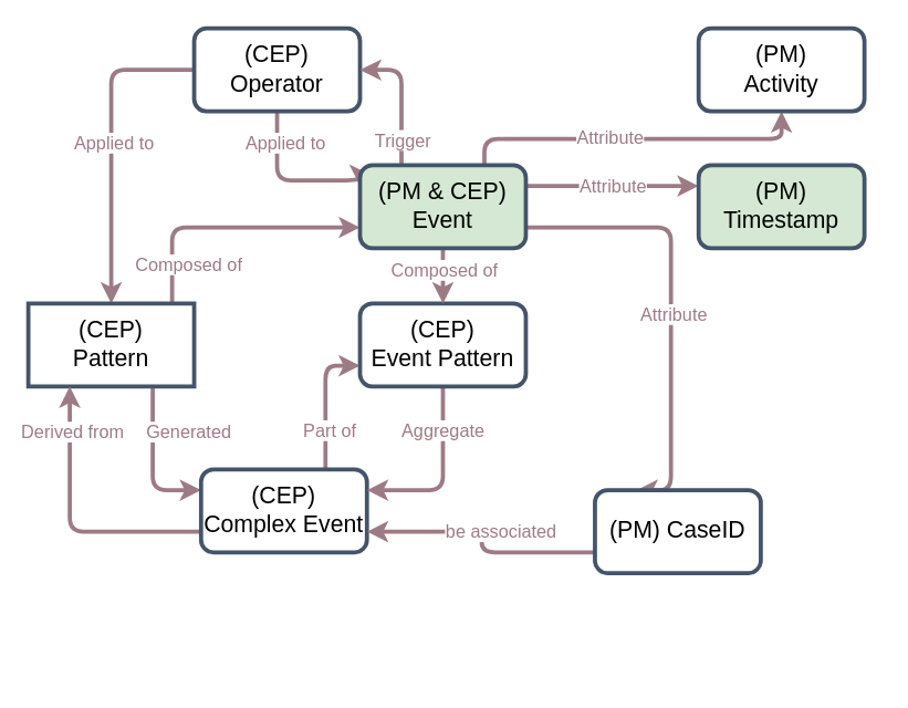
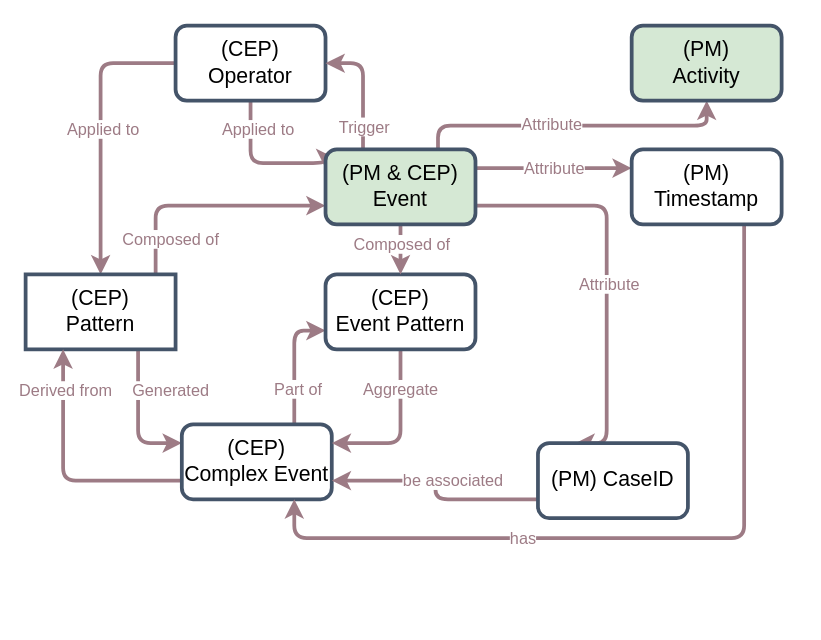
  <mxCell id="0" />
  <mxCell id="1" parent="0" />
  <mxCell id="2" style="edgeStyle=elbowEdgeStyle;html=1;exitX=0;exitY=0.5;exitDx=0;exitDy=0;entryX=0.5;entryY=0;entryDx=0;entryDy=0;jumpStyle=none;elbow=vertical;strokeColor=#9D7B85;strokeWidth=3;" edge="1" parent="1" source="6" target="11"><mxGeometry relative="1" as="geometry"><Array as="points"><mxPoint x="115" y="50" /><mxPoint x="105" y="35" /><mxPoint x="80" y="50" /><mxPoint x="65" y="110" /><mxPoint x="55" y="170" /><mxPoint x="115" y="50" /></Array></mxGeometry></mxCell>
  <mxCell id="3" value="Applied to" style="edgeLabel;html=1;align=center;verticalAlign=middle;resizable=0;points=[];fontColor=#9D7B85;fontSize=13;" vertex="1" connectable="0" parent="2"><mxGeometry x="-0.015" y="1" relative="1" as="geometry"><mxPoint as="offset" /></mxGeometry></mxCell>
  <mxCell id="4" style="edgeStyle=elbowEdgeStyle;jumpStyle=none;elbow=vertical;html=1;exitX=0.5;exitY=1;exitDx=0;exitDy=0;strokeColor=#9D7B85;strokeWidth=3;entryX=0;entryY=0.25;entryDx=0;entryDy=0;" edge="1" parent="1" source="6" target="29"><mxGeometry relative="1" as="geometry"><mxPoint x="175" y="80" as="sourcePoint" /><mxPoint x="215" y="140" as="targetPoint" /><Array as="points"><mxPoint x="225" y="130" /><mxPoint x="160" y="145" /><mxPoint x="120" y="100" /><mxPoint x="180" y="145" /></Array></mxGeometry></mxCell>
  <mxCell id="5" value="Applied to" style="edgeLabel;html=1;align=center;verticalAlign=middle;resizable=0;points=[];fontColor=#9D7B85;fontSize=13;" vertex="1" connectable="0" parent="4"><mxGeometry x="0.3" y="4" relative="1" as="geometry"><mxPoint x="-19" y="-24" as="offset" /></mxGeometry></mxCell>
  <mxCell id="6" value="(CEP) Operator" style="rounded=1;whiteSpace=wrap;html=1;strokeColor=#445469;strokeWidth=3;fontSize=17;" parent="1" vertex="1"><mxGeometry x="140" y="20" width="120" height="60" as="geometry" /></mxCell>
  <mxCell id="7" style="edgeStyle=elbowEdgeStyle;jumpStyle=none;elbow=vertical;html=1;exitX=0.867;exitY=0.017;exitDx=0;exitDy=0;entryX=0;entryY=0.75;entryDx=0;entryDy=0;exitPerimeter=0;strokeColor=#9D7B85;strokeWidth=3;" edge="1" parent="1" source="11" target="29"><mxGeometry relative="1" as="geometry"><Array as="points"><mxPoint x="215" y="164" /><mxPoint x="195" y="170" /><mxPoint x="165" y="180" /></Array></mxGeometry></mxCell>
  <mxCell id="8" value="Composed of" style="edgeLabel;html=1;align=center;verticalAlign=middle;resizable=0;points=[];fontColor=#9D7B85;fontSize=13;" vertex="1" connectable="0" parent="7"><mxGeometry x="-0.497" y="-1" relative="1" as="geometry"><mxPoint x="10" y="18" as="offset" /></mxGeometry></mxCell>
  <mxCell id="9" style="edgeStyle=orthogonalEdgeStyle;jumpStyle=none;html=1;exitX=0.75;exitY=1;exitDx=0;exitDy=0;entryX=0;entryY=0.25;entryDx=0;entryDy=0;strokeColor=#9D7B85;strokeWidth=3;fontSize=13;fontColor=#9D7B85;elbow=vertical;" edge="1" parent="1" source="11" target="16"><mxGeometry relative="1" as="geometry" /></mxCell>
  <mxCell id="10" value="Generated" style="edgeLabel;html=1;align=center;verticalAlign=middle;resizable=0;points=[];fontSize=13;fontColor=#9D7B85;" vertex="1" connectable="0" parent="9"><mxGeometry x="-0.618" y="2" relative="1" as="geometry"><mxPoint x="23" y="11" as="offset" /></mxGeometry></mxCell>
  <mxCell id="11" value="(CEP) &lt;br&gt;Pattern" style="whiteSpace=wrap;html=1;strokeColor=#445469;strokeWidth=3;fontSize=17;rounded=0;" parent="1" vertex="1"><mxGeometry x="20" y="219" width="120" height="60" as="geometry" /></mxCell>
  <mxCell id="12" style="edgeStyle=elbowEdgeStyle;jumpStyle=none;elbow=vertical;html=1;exitX=0;exitY=0.75;exitDx=0;exitDy=0;entryX=0.25;entryY=1;entryDx=0;entryDy=0;strokeColor=#9D7B85;strokeWidth=3;" edge="1" parent="1" source="16" target="11"><mxGeometry relative="1" as="geometry"><Array as="points"><mxPoint x="95" y="384" /><mxPoint x="135" y="415" /><mxPoint x="145" y="410" /><mxPoint x="55" y="400" /><mxPoint x="55" y="400" /><mxPoint x="85" y="400" /></Array></mxGeometry></mxCell>
  <mxCell id="13" value="Derived from" style="edgeLabel;html=1;align=center;verticalAlign=middle;resizable=0;points=[];fontColor=#9D7B85;fontSize=13;" vertex="1" connectable="0" parent="12"><mxGeometry x="0.44" y="2" relative="1" as="geometry"><mxPoint x="3" y="-24" as="offset" /></mxGeometry></mxCell>
  <mxCell id="14" style="edgeStyle=elbowEdgeStyle;jumpStyle=none;html=1;exitX=0.75;exitY=0;exitDx=0;exitDy=0;entryX=0;entryY=0.75;entryDx=0;entryDy=0;strokeColor=#9D7B85;strokeWidth=3;" edge="1" parent="1" source="16" target="19"><mxGeometry relative="1" as="geometry"><Array as="points"><mxPoint x="235" y="330" /></Array></mxGeometry></mxCell>
  <mxCell id="15" value="Part of" style="edgeLabel;html=1;align=center;verticalAlign=middle;resizable=0;points=[];fontColor=#9D7B85;fontSize=13;" vertex="1" connectable="0" parent="14"><mxGeometry x="-0.28" y="-2" relative="1" as="geometry"><mxPoint y="7" as="offset" /></mxGeometry></mxCell>
  <mxCell id="16" value="(CEP) Complex Event" style="rounded=1;whiteSpace=wrap;html=1;strokeColor=#445469;strokeWidth=3;fontSize=17;" parent="1" vertex="1"><mxGeometry x="145" y="339" width="120" height="60" as="geometry" /></mxCell>
  <mxCell id="17" style="edgeStyle=elbowEdgeStyle;jumpStyle=none;html=1;exitX=0.5;exitY=1;exitDx=0;exitDy=0;entryX=1;entryY=0.25;entryDx=0;entryDy=0;strokeColor=#9D7B85;strokeWidth=3;" edge="1" parent="1" source="19" target="16"><mxGeometry relative="1" as="geometry"><Array as="points"><mxPoint x="320" y="350" /></Array></mxGeometry></mxCell>
  <mxCell id="18" value="Aggregate" style="edgeLabel;html=1;align=center;verticalAlign=middle;resizable=0;points=[];fontColor=#9D7B85;fontSize=13;" vertex="1" connectable="0" parent="17"><mxGeometry x="-0.523" y="-1" relative="1" as="geometry"><mxPoint as="offset" /></mxGeometry></mxCell>
  <mxCell id="19" value="(CEP) &lt;br&gt;Event Pattern" style="rounded=1;whiteSpace=wrap;html=1;strokeColor=#445469;strokeWidth=3;fontSize=17;" parent="1" vertex="1"><mxGeometry x="260" y="219" width="120" height="60" as="geometry" /></mxCell>
  <mxCell id="20" style="edgeStyle=elbowEdgeStyle;jumpStyle=none;elbow=vertical;html=1;exitX=0.25;exitY=0;exitDx=0;exitDy=0;entryX=1;entryY=0.5;entryDx=0;entryDy=0;strokeColor=#9D7B85;strokeWidth=3;" edge="1" parent="1" source="29" target="6"><mxGeometry relative="1" as="geometry"><Array as="points"><mxPoint x="275" y="50" /></Array></mxGeometry></mxCell>
  <mxCell id="21" value="Trigger" style="edgeLabel;html=1;align=center;verticalAlign=middle;resizable=0;points=[];fontColor=#9D7B85;fontSize=13;" vertex="1" connectable="0" parent="20"><mxGeometry x="-0.218" relative="1" as="geometry"><mxPoint y="20" as="offset" /></mxGeometry></mxCell>
  <mxCell id="22" style="edgeStyle=elbowEdgeStyle;jumpStyle=none;elbow=vertical;html=1;exitX=0.75;exitY=0;exitDx=0;exitDy=0;entryX=0.5;entryY=1;entryDx=0;entryDy=0;strokeColor=#9D7B85;strokeWidth=3;" edge="1" parent="1" source="29" target="30"><mxGeometry relative="1" as="geometry" /></mxCell>
  <mxCell id="23" value="Attribute" style="edgeLabel;html=1;align=center;verticalAlign=middle;resizable=0;points=[];fontColor=#9D7B85;fontSize=13;" vertex="1" connectable="0" parent="22"><mxGeometry x="-0.139" y="2" relative="1" as="geometry"><mxPoint as="offset" /></mxGeometry></mxCell>
  <mxCell id="24" value="Attribute" style="edgeStyle=elbowEdgeStyle;jumpStyle=none;elbow=horizontal;html=1;exitX=1;exitY=0.25;exitDx=0;exitDy=0;entryX=0;entryY=0.25;entryDx=0;entryDy=0;strokeColor=#9D7B85;strokeWidth=3;fontColor=#9D7B85;fontSize=13;" edge="1" parent="1" source="29" target="33"><mxGeometry relative="1" as="geometry" /></mxCell>
  <mxCell id="25" style="edgeStyle=elbowEdgeStyle;jumpStyle=none;html=1;entryX=0.25;entryY=0;entryDx=0;entryDy=0;exitX=1;exitY=0.75;exitDx=0;exitDy=0;strokeColor=#9D7B85;strokeWidth=3;" edge="1" parent="1" source="29" target="36"><mxGeometry relative="1" as="geometry"><mxPoint x="395" y="190" as="sourcePoint" /><Array as="points"><mxPoint x="485" y="270" /></Array></mxGeometry></mxCell>
  <mxCell id="26" value="Attribute" style="edgeLabel;html=1;align=center;verticalAlign=middle;resizable=0;points=[];fontColor=#9D7B85;fontSize=13;" vertex="1" connectable="0" parent="25"><mxGeometry x="0.747" y="1" relative="1" as="geometry"><mxPoint y="-113" as="offset" /></mxGeometry></mxCell>
  <mxCell id="27" style="edgeStyle=orthogonalEdgeStyle;jumpStyle=none;html=1;exitX=0.5;exitY=1;exitDx=0;exitDy=0;entryX=0.5;entryY=0;entryDx=0;entryDy=0;strokeColor=#9D7B85;strokeWidth=3;fontSize=13;fontColor=#9D7B85;elbow=vertical;" edge="1" parent="1" source="29" target="19"><mxGeometry relative="1" as="geometry" /></mxCell>
  <mxCell id="28" value="Composed of" style="edgeLabel;html=1;align=center;verticalAlign=middle;resizable=0;points=[];fontSize=13;fontColor=#9D7B85;" vertex="1" connectable="0" parent="27"><mxGeometry x="-0.25" relative="1" as="geometry"><mxPoint as="offset" /></mxGeometry></mxCell>
  <mxCell id="29" value="(PM &amp;amp; CEP) Event" style="rounded=1;whiteSpace=wrap;html=1;strokeColor=#445469;strokeWidth=3;fontSize=17;fillColor=#d5e8d4;" parent="1" vertex="1"><mxGeometry x="260" y="119" width="120" height="60" as="geometry" /></mxCell>
- <mxCell id="30" value="(PM) &lt;br&gt;Activity" style="rounded=1;whiteSpace=wrap;html=1;strokeColor=#445469;strokeWidth=3;fontSize=17;" vertex="1" parent="1"><mxGeometry x="505" y="20" width="120" height="60" as="geometry" /></mxCell>
- <mxCell id="33" value="(PM)&lt;br&gt;Timestamp" style="rounded=1;whiteSpace=wrap;html=1;strokeColor=#445469;strokeWidth=3;fontSize=17;fillColor=#d5e8d4;" vertex="1" parent="1"><mxGeometry x="505" y="119" width="120" height="60" as="geometry" /></mxCell>
+ <mxCell id="30" value="(PM) &lt;br&gt;Activity" style="rounded=1;whiteSpace=wrap;html=1;strokeColor=#445469;strokeWidth=3;fontSize=17;fillColor=#d5e8d4;" vertex="1" parent="1"><mxGeometry x="505" y="20" width="120" height="60" as="geometry" /></mxCell>
+ <mxCell id="31" style="edgeStyle=elbowEdgeStyle;jumpStyle=none;html=1;exitX=0.75;exitY=1;exitDx=0;exitDy=0;entryX=0.75;entryY=1;entryDx=0;entryDy=0;strokeColor=#9D7B85;strokeWidth=3;" edge="1" parent="1" source="33" target="16"><mxGeometry relative="1" as="geometry"><Array as="points"><mxPoint x="335" y="430" /><mxPoint x="495" y="460" /><mxPoint x="495" y="470" /><mxPoint x="425" y="490" /><mxPoint x="635" y="340" /></Array></mxGeometry></mxCell>
+ <mxCell id="32" value="has" style="edgeLabel;html=1;align=center;verticalAlign=middle;resizable=0;points=[];fontColor=#9D7B85;fontSize=13;" vertex="1" connectable="0" parent="31"><mxGeometry x="0.336" y="2" relative="1" as="geometry"><mxPoint y="-3" as="offset" /></mxGeometry></mxCell>
+ <mxCell id="33" value="(PM)&lt;br&gt;Timestamp" style="rounded=1;whiteSpace=wrap;html=1;strokeColor=#445469;strokeWidth=3;fontSize=17;" vertex="1" parent="1"><mxGeometry x="505" y="119" width="120" height="60" as="geometry" /></mxCell>
  <mxCell id="34" style="edgeStyle=elbowEdgeStyle;jumpStyle=none;html=1;exitX=0;exitY=0.75;exitDx=0;exitDy=0;entryX=1;entryY=0.75;entryDx=0;entryDy=0;strokeColor=#9D7B85;strokeWidth=3;" edge="1" parent="1" source="36" target="16"><mxGeometry relative="1" as="geometry" /></mxCell>
  <mxCell id="35" value="be associated" style="edgeLabel;html=1;align=center;verticalAlign=middle;resizable=0;points=[];fontColor=#9D7B85;fontSize=13;" vertex="1" connectable="0" parent="34"><mxGeometry x="0.165" y="2" relative="1" as="geometry"><mxPoint x="21" y="-3" as="offset" /></mxGeometry></mxCell>
  <mxCell id="36" value="(PM) CaseID" style="rounded=1;whiteSpace=wrap;html=1;strokeColor=#445469;strokeWidth=3;fontSize=17;" vertex="1" parent="1"><mxGeometry x="430" y="354" width="120" height="60" as="geometry" /></mxCell>
